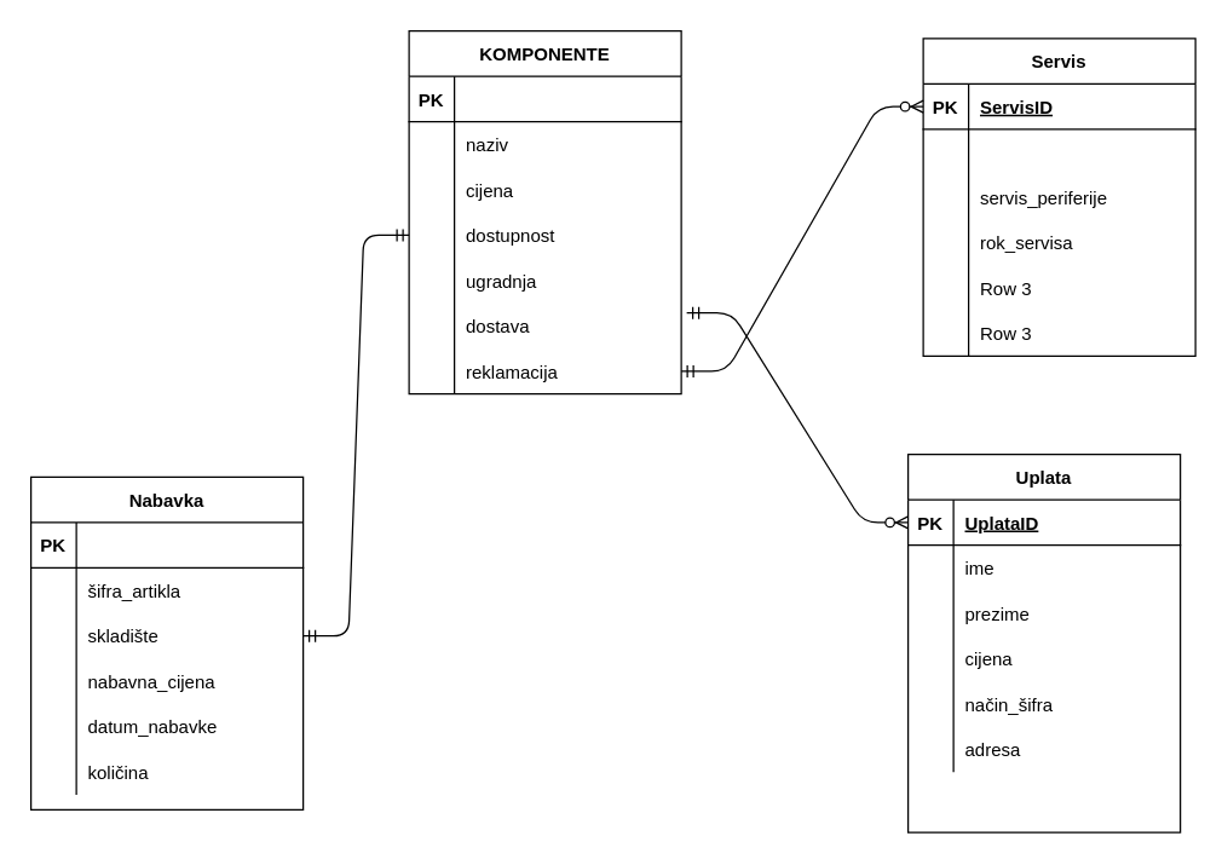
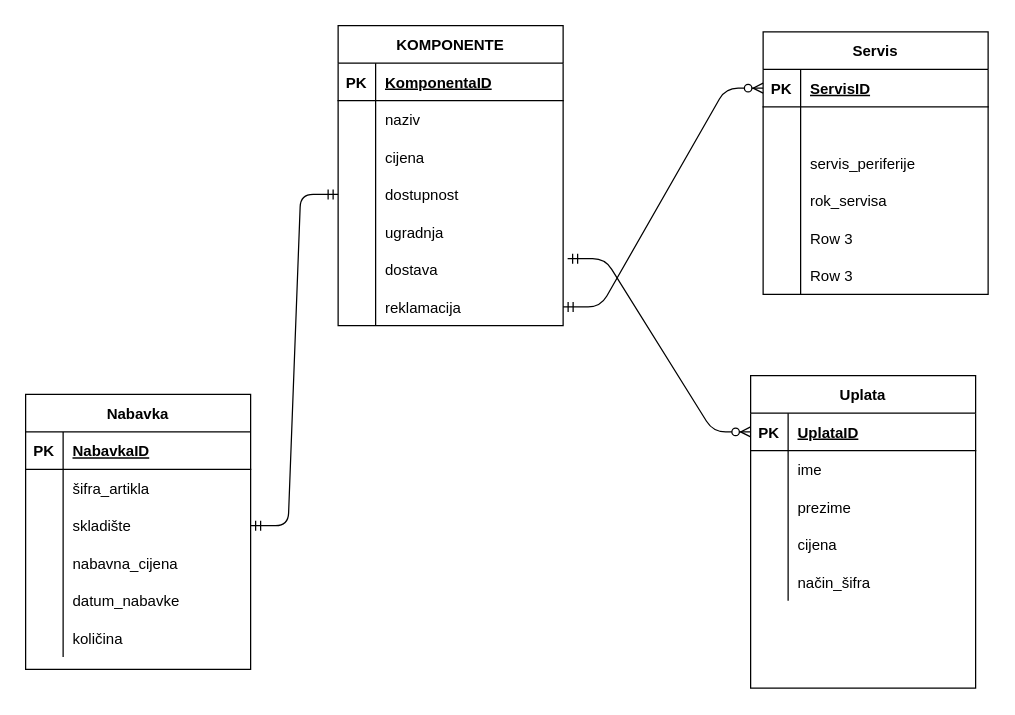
  <mxCell id="0" />
  <mxCell id="1" parent="0" />
  <mxCell id="2" value="Servis" style="shape=table;startSize=30;container=1;collapsible=1;childLayout=tableLayout;fixedRows=1;rowLines=0;fontStyle=1;align=center;resizeLast=1;" parent="1" vertex="1"><mxGeometry x="610" y="25" width="180" height="210" as="geometry" /></mxCell>
  <mxCell id="3" value="" style="shape=partialRectangle;collapsible=0;dropTarget=0;pointerEvents=0;fillColor=none;top=0;left=0;bottom=1;right=0;points=[[0,0.5],[1,0.5]];portConstraint=eastwest;" parent="2" vertex="1"><mxGeometry y="30" width="180" height="30" as="geometry" /></mxCell>
  <mxCell id="4" value="PK" style="shape=partialRectangle;connectable=0;fillColor=none;top=0;left=0;bottom=0;right=0;fontStyle=1;overflow=hidden;" parent="3" vertex="1"><mxGeometry width="30" height="30" as="geometry"><mxRectangle width="30" height="30" as="alternateBounds" /></mxGeometry></mxCell>
  <mxCell id="5" value="ServisID" style="shape=partialRectangle;connectable=0;fillColor=none;top=0;left=0;bottom=0;right=0;align=left;spacingLeft=6;fontStyle=5;overflow=hidden;" parent="3" vertex="1"><mxGeometry x="30" width="150" height="30" as="geometry"><mxRectangle width="150" height="30" as="alternateBounds" /></mxGeometry></mxCell>
  <mxCell id="6" value="" style="shape=partialRectangle;collapsible=0;dropTarget=0;pointerEvents=0;fillColor=none;top=0;left=0;bottom=0;right=0;points=[[0,0.5],[1,0.5]];portConstraint=eastwest;" parent="2" vertex="1"><mxGeometry y="60" width="180" height="30" as="geometry" /></mxCell>
  <mxCell id="7" value="" style="shape=partialRectangle;connectable=0;fillColor=none;top=0;left=0;bottom=0;right=0;editable=1;overflow=hidden;" parent="6" vertex="1"><mxGeometry width="30" height="30" as="geometry"><mxRectangle width="30" height="30" as="alternateBounds" /></mxGeometry></mxCell>
  <mxCell id="8" value="" style="shape=partialRectangle;collapsible=0;dropTarget=0;pointerEvents=0;fillColor=none;top=0;left=0;bottom=0;right=0;points=[[0,0.5],[1,0.5]];portConstraint=eastwest;" parent="2" vertex="1"><mxGeometry y="90" width="180" height="30" as="geometry" /></mxCell>
  <mxCell id="9" value="" style="shape=partialRectangle;connectable=0;fillColor=none;top=0;left=0;bottom=0;right=0;editable=1;overflow=hidden;" parent="8" vertex="1"><mxGeometry width="30" height="30" as="geometry"><mxRectangle width="30" height="30" as="alternateBounds" /></mxGeometry></mxCell>
  <mxCell id="10" value="servis_periferije" style="shape=partialRectangle;connectable=0;fillColor=none;top=0;left=0;bottom=0;right=0;align=left;spacingLeft=6;overflow=hidden;" parent="8" vertex="1"><mxGeometry x="30" width="150" height="30" as="geometry"><mxRectangle width="150" height="30" as="alternateBounds" /></mxGeometry></mxCell>
  <mxCell id="11" value="" style="shape=partialRectangle;collapsible=0;dropTarget=0;pointerEvents=0;fillColor=none;top=0;left=0;bottom=0;right=0;points=[[0,0.5],[1,0.5]];portConstraint=eastwest;" parent="2" vertex="1"><mxGeometry y="120" width="180" height="30" as="geometry" /></mxCell>
  <mxCell id="12" value="" style="shape=partialRectangle;connectable=0;fillColor=none;top=0;left=0;bottom=0;right=0;editable=1;overflow=hidden;" parent="11" vertex="1"><mxGeometry width="30" height="30" as="geometry"><mxRectangle width="30" height="30" as="alternateBounds" /></mxGeometry></mxCell>
  <mxCell id="13" value="rok_servisa" style="shape=partialRectangle;connectable=0;fillColor=none;top=0;left=0;bottom=0;right=0;align=left;spacingLeft=6;overflow=hidden;" parent="11" vertex="1"><mxGeometry x="30" width="150" height="30" as="geometry"><mxRectangle width="150" height="30" as="alternateBounds" /></mxGeometry></mxCell>
  <mxCell id="14" value="" style="shape=partialRectangle;collapsible=0;dropTarget=0;pointerEvents=0;fillColor=none;top=0;left=0;bottom=0;right=0;points=[[0,0.5],[1,0.5]];portConstraint=eastwest;" parent="2" vertex="1"><mxGeometry y="150" width="180" height="30" as="geometry" /></mxCell>
  <mxCell id="15" value="" style="shape=partialRectangle;connectable=0;fillColor=none;top=0;left=0;bottom=0;right=0;editable=1;overflow=hidden;" parent="14" vertex="1"><mxGeometry width="30" height="30" as="geometry"><mxRectangle width="30" height="30" as="alternateBounds" /></mxGeometry></mxCell>
  <mxCell id="16" value="Row 3" style="shape=partialRectangle;connectable=0;fillColor=none;top=0;left=0;bottom=0;right=0;align=left;spacingLeft=6;overflow=hidden;" parent="14" vertex="1"><mxGeometry x="30" width="150" height="30" as="geometry"><mxRectangle width="150" height="30" as="alternateBounds" /></mxGeometry></mxCell>
  <mxCell id="17" value="" style="shape=partialRectangle;collapsible=0;dropTarget=0;pointerEvents=0;fillColor=none;top=0;left=0;bottom=0;right=0;points=[[0,0.5],[1,0.5]];portConstraint=eastwest;" parent="2" vertex="1"><mxGeometry y="180" width="180" height="30" as="geometry" /></mxCell>
  <mxCell id="18" value="" style="shape=partialRectangle;connectable=0;fillColor=none;top=0;left=0;bottom=0;right=0;editable=1;overflow=hidden;" parent="17" vertex="1"><mxGeometry width="30" height="30" as="geometry"><mxRectangle width="30" height="30" as="alternateBounds" /></mxGeometry></mxCell>
  <mxCell id="19" value="Row 3" style="shape=partialRectangle;connectable=0;fillColor=none;top=0;left=0;bottom=0;right=0;align=left;spacingLeft=6;overflow=hidden;" parent="17" vertex="1"><mxGeometry x="30" width="150" height="30" as="geometry"><mxRectangle width="150" height="30" as="alternateBounds" /></mxGeometry></mxCell>
  <mxCell id="20" value="Uplata" style="shape=table;startSize=30;container=1;collapsible=1;childLayout=tableLayout;fixedRows=1;rowLines=0;fontStyle=1;align=center;resizeLast=1;" parent="1" vertex="1"><mxGeometry x="600" y="300" width="180" height="250" as="geometry" /></mxCell>
  <mxCell id="21" value="" style="shape=partialRectangle;collapsible=0;dropTarget=0;pointerEvents=0;fillColor=none;top=0;left=0;bottom=1;right=0;points=[[0,0.5],[1,0.5]];portConstraint=eastwest;" parent="20" vertex="1"><mxGeometry y="30" width="180" height="30" as="geometry" /></mxCell>
  <mxCell id="22" value="PK" style="shape=partialRectangle;connectable=0;fillColor=none;top=0;left=0;bottom=0;right=0;fontStyle=1;overflow=hidden;" parent="21" vertex="1"><mxGeometry width="30" height="30" as="geometry"><mxRectangle width="30" height="30" as="alternateBounds" /></mxGeometry></mxCell>
  <mxCell id="23" value="UplataID" style="shape=partialRectangle;connectable=0;fillColor=none;top=0;left=0;bottom=0;right=0;align=left;spacingLeft=6;fontStyle=5;overflow=hidden;" parent="21" vertex="1"><mxGeometry x="30" width="150" height="30" as="geometry"><mxRectangle width="150" height="30" as="alternateBounds" /></mxGeometry></mxCell>
  <mxCell id="24" value="" style="shape=partialRectangle;collapsible=0;dropTarget=0;pointerEvents=0;fillColor=none;top=0;left=0;bottom=0;right=0;points=[[0,0.5],[1,0.5]];portConstraint=eastwest;" parent="20" vertex="1"><mxGeometry y="60" width="180" height="30" as="geometry" /></mxCell>
  <mxCell id="25" value="" style="shape=partialRectangle;connectable=0;fillColor=none;top=0;left=0;bottom=0;right=0;editable=1;overflow=hidden;" parent="24" vertex="1"><mxGeometry width="30" height="30" as="geometry"><mxRectangle width="30" height="30" as="alternateBounds" /></mxGeometry></mxCell>
  <mxCell id="26" value="ime" style="shape=partialRectangle;connectable=0;fillColor=none;top=0;left=0;bottom=0;right=0;align=left;spacingLeft=6;overflow=hidden;" parent="24" vertex="1"><mxGeometry x="30" width="150" height="30" as="geometry"><mxRectangle width="150" height="30" as="alternateBounds" /></mxGeometry></mxCell>
  <mxCell id="27" value="" style="shape=partialRectangle;collapsible=0;dropTarget=0;pointerEvents=0;fillColor=none;top=0;left=0;bottom=0;right=0;points=[[0,0.5],[1,0.5]];portConstraint=eastwest;" parent="20" vertex="1"><mxGeometry y="90" width="180" height="30" as="geometry" /></mxCell>
  <mxCell id="28" value="" style="shape=partialRectangle;connectable=0;fillColor=none;top=0;left=0;bottom=0;right=0;editable=1;overflow=hidden;" parent="27" vertex="1"><mxGeometry width="30" height="30" as="geometry"><mxRectangle width="30" height="30" as="alternateBounds" /></mxGeometry></mxCell>
  <mxCell id="29" value="prezime" style="shape=partialRectangle;connectable=0;fillColor=none;top=0;left=0;bottom=0;right=0;align=left;spacingLeft=6;overflow=hidden;" parent="27" vertex="1"><mxGeometry x="30" width="150" height="30" as="geometry"><mxRectangle width="150" height="30" as="alternateBounds" /></mxGeometry></mxCell>
  <mxCell id="30" value="" style="shape=partialRectangle;collapsible=0;dropTarget=0;pointerEvents=0;fillColor=none;top=0;left=0;bottom=0;right=0;points=[[0,0.5],[1,0.5]];portConstraint=eastwest;" parent="20" vertex="1"><mxGeometry y="120" width="180" height="30" as="geometry" /></mxCell>
  <mxCell id="31" value="" style="shape=partialRectangle;connectable=0;fillColor=none;top=0;left=0;bottom=0;right=0;editable=1;overflow=hidden;" parent="30" vertex="1"><mxGeometry width="30" height="30" as="geometry"><mxRectangle width="30" height="30" as="alternateBounds" /></mxGeometry></mxCell>
  <mxCell id="32" value="cijena" style="shape=partialRectangle;connectable=0;fillColor=none;top=0;left=0;bottom=0;right=0;align=left;spacingLeft=6;overflow=hidden;" parent="30" vertex="1"><mxGeometry x="30" width="150" height="30" as="geometry"><mxRectangle width="150" height="30" as="alternateBounds" /></mxGeometry></mxCell>
  <mxCell id="33" value="" style="shape=partialRectangle;collapsible=0;dropTarget=0;pointerEvents=0;fillColor=none;top=0;left=0;bottom=0;right=0;points=[[0,0.5],[1,0.5]];portConstraint=eastwest;" parent="20" vertex="1"><mxGeometry y="150" width="180" height="30" as="geometry" /></mxCell>
  <mxCell id="34" value="" style="shape=partialRectangle;connectable=0;fillColor=none;top=0;left=0;bottom=0;right=0;editable=1;overflow=hidden;" parent="33" vertex="1"><mxGeometry width="30" height="30" as="geometry"><mxRectangle width="30" height="30" as="alternateBounds" /></mxGeometry></mxCell>
  <mxCell id="35" value="način_šifra" style="shape=partialRectangle;connectable=0;fillColor=none;top=0;left=0;bottom=0;right=0;align=left;spacingLeft=6;overflow=hidden;" parent="33" vertex="1"><mxGeometry x="30" width="150" height="30" as="geometry"><mxRectangle width="150" height="30" as="alternateBounds" /></mxGeometry></mxCell>
  <mxCell id="36" value="" style="shape=partialRectangle;collapsible=0;dropTarget=0;pointerEvents=0;fillColor=none;top=0;left=0;bottom=0;right=0;points=[[0,0.5],[1,0.5]];portConstraint=eastwest;" parent="20" vertex="1"><mxGeometry y="180" width="180" height="30" as="geometry" /></mxCell>
  <mxCell id="37" value="" style="shape=partialRectangle;connectable=0;fillColor=none;top=0;left=0;bottom=0;right=0;editable=1;overflow=hidden;" parent="36" vertex="1"><mxGeometry width="30" height="30" as="geometry"><mxRectangle width="30" height="30" as="alternateBounds" /></mxGeometry></mxCell>
- <mxCell id="38" value="adresa" style="shape=partialRectangle;connectable=0;fillColor=none;top=0;left=0;bottom=0;right=0;align=left;spacingLeft=6;overflow=hidden;" parent="36" vertex="1"><mxGeometry x="30" width="150" height="30" as="geometry"><mxRectangle width="150" height="30" as="alternateBounds" /></mxGeometry></mxCell>
  <mxCell id="39" value="" style="shape=partialRectangle;collapsible=0;dropTarget=0;pointerEvents=0;fillColor=none;top=0;left=0;bottom=0;right=0;points=[[0,0.5],[1,0.5]];portConstraint=eastwest;" parent="20" vertex="1"><mxGeometry y="210" width="180" height="30" as="geometry" /></mxCell>
  <mxCell id="40" value="" style="shape=partialRectangle;connectable=0;fillColor=none;top=0;left=0;bottom=0;right=0;editable=1;overflow=hidden;" parent="39" vertex="1"><mxGeometry width="30" height="30" as="geometry"><mxRectangle width="30" height="30" as="alternateBounds" /></mxGeometry></mxCell>
  <mxCell id="41" value="Nabavka" style="shape=table;startSize=30;container=1;collapsible=1;childLayout=tableLayout;fixedRows=1;rowLines=0;fontStyle=1;align=center;resizeLast=1;" parent="1" vertex="1"><mxGeometry x="20" y="315" width="180" height="220" as="geometry" /></mxCell>
  <mxCell id="42" value="" style="shape=partialRectangle;collapsible=0;dropTarget=0;pointerEvents=0;fillColor=none;top=0;left=0;bottom=1;right=0;points=[[0,0.5],[1,0.5]];portConstraint=eastwest;" parent="41" vertex="1"><mxGeometry y="30" width="180" height="30" as="geometry" /></mxCell>
  <mxCell id="43" value="PK" style="shape=partialRectangle;connectable=0;fillColor=none;top=0;left=0;bottom=0;right=0;fontStyle=1;overflow=hidden;" parent="42" vertex="1"><mxGeometry width="30" height="30" as="geometry"><mxRectangle width="30" height="30" as="alternateBounds" /></mxGeometry></mxCell>
+ <mxCell id="44" value="NabavkaID" style="shape=partialRectangle;connectable=0;fillColor=none;top=0;left=0;bottom=0;right=0;align=left;spacingLeft=6;fontStyle=5;overflow=hidden;" parent="42" vertex="1"><mxGeometry x="30" width="150" height="30" as="geometry"><mxRectangle width="150" height="30" as="alternateBounds" /></mxGeometry></mxCell>
  <mxCell id="45" value="" style="shape=partialRectangle;collapsible=0;dropTarget=0;pointerEvents=0;fillColor=none;top=0;left=0;bottom=0;right=0;points=[[0,0.5],[1,0.5]];portConstraint=eastwest;" parent="41" vertex="1"><mxGeometry y="60" width="180" height="30" as="geometry" /></mxCell>
  <mxCell id="46" value="" style="shape=partialRectangle;connectable=0;fillColor=none;top=0;left=0;bottom=0;right=0;editable=1;overflow=hidden;" parent="45" vertex="1"><mxGeometry width="30" height="30" as="geometry"><mxRectangle width="30" height="30" as="alternateBounds" /></mxGeometry></mxCell>
  <mxCell id="47" value="šifra_artikla" style="shape=partialRectangle;connectable=0;fillColor=none;top=0;left=0;bottom=0;right=0;align=left;spacingLeft=6;overflow=hidden;" parent="45" vertex="1"><mxGeometry x="30" width="150" height="30" as="geometry"><mxRectangle width="150" height="30" as="alternateBounds" /></mxGeometry></mxCell>
  <mxCell id="48" value="" style="shape=partialRectangle;collapsible=0;dropTarget=0;pointerEvents=0;fillColor=none;top=0;left=0;bottom=0;right=0;points=[[0,0.5],[1,0.5]];portConstraint=eastwest;" parent="41" vertex="1"><mxGeometry y="90" width="180" height="30" as="geometry" /></mxCell>
  <mxCell id="49" value="" style="shape=partialRectangle;connectable=0;fillColor=none;top=0;left=0;bottom=0;right=0;editable=1;overflow=hidden;" parent="48" vertex="1"><mxGeometry width="30" height="30" as="geometry"><mxRectangle width="30" height="30" as="alternateBounds" /></mxGeometry></mxCell>
  <mxCell id="50" value="skladište" style="shape=partialRectangle;connectable=0;fillColor=none;top=0;left=0;bottom=0;right=0;align=left;spacingLeft=6;overflow=hidden;" parent="48" vertex="1"><mxGeometry x="30" width="150" height="30" as="geometry"><mxRectangle width="150" height="30" as="alternateBounds" /></mxGeometry></mxCell>
  <mxCell id="51" value="" style="shape=partialRectangle;collapsible=0;dropTarget=0;pointerEvents=0;fillColor=none;top=0;left=0;bottom=0;right=0;points=[[0,0.5],[1,0.5]];portConstraint=eastwest;" parent="41" vertex="1"><mxGeometry y="120" width="180" height="30" as="geometry" /></mxCell>
  <mxCell id="52" value="" style="shape=partialRectangle;connectable=0;fillColor=none;top=0;left=0;bottom=0;right=0;editable=1;overflow=hidden;" parent="51" vertex="1"><mxGeometry width="30" height="30" as="geometry"><mxRectangle width="30" height="30" as="alternateBounds" /></mxGeometry></mxCell>
  <mxCell id="53" value="nabavna_cijena" style="shape=partialRectangle;connectable=0;fillColor=none;top=0;left=0;bottom=0;right=0;align=left;spacingLeft=6;overflow=hidden;" parent="51" vertex="1"><mxGeometry x="30" width="150" height="30" as="geometry"><mxRectangle width="150" height="30" as="alternateBounds" /></mxGeometry></mxCell>
  <mxCell id="54" value="" style="shape=partialRectangle;collapsible=0;dropTarget=0;pointerEvents=0;fillColor=none;top=0;left=0;bottom=0;right=0;points=[[0,0.5],[1,0.5]];portConstraint=eastwest;" parent="41" vertex="1"><mxGeometry y="150" width="180" height="30" as="geometry" /></mxCell>
  <mxCell id="55" value="" style="shape=partialRectangle;connectable=0;fillColor=none;top=0;left=0;bottom=0;right=0;editable=1;overflow=hidden;" parent="54" vertex="1"><mxGeometry width="30" height="30" as="geometry"><mxRectangle width="30" height="30" as="alternateBounds" /></mxGeometry></mxCell>
  <mxCell id="56" value="datum_nabavke" style="shape=partialRectangle;connectable=0;fillColor=none;top=0;left=0;bottom=0;right=0;align=left;spacingLeft=6;overflow=hidden;" parent="54" vertex="1"><mxGeometry x="30" width="150" height="30" as="geometry"><mxRectangle width="150" height="30" as="alternateBounds" /></mxGeometry></mxCell>
  <mxCell id="57" value="" style="shape=partialRectangle;collapsible=0;dropTarget=0;pointerEvents=0;fillColor=none;top=0;left=0;bottom=0;right=0;points=[[0,0.5],[1,0.5]];portConstraint=eastwest;" parent="41" vertex="1"><mxGeometry y="180" width="180" height="30" as="geometry" /></mxCell>
  <mxCell id="58" value="" style="shape=partialRectangle;connectable=0;fillColor=none;top=0;left=0;bottom=0;right=0;editable=1;overflow=hidden;" parent="57" vertex="1"><mxGeometry width="30" height="30" as="geometry"><mxRectangle width="30" height="30" as="alternateBounds" /></mxGeometry></mxCell>
  <mxCell id="59" value="količina" style="shape=partialRectangle;connectable=0;fillColor=none;top=0;left=0;bottom=0;right=0;align=left;spacingLeft=6;overflow=hidden;" parent="57" vertex="1"><mxGeometry x="30" width="150" height="30" as="geometry"><mxRectangle width="150" height="30" as="alternateBounds" /></mxGeometry></mxCell>
  <mxCell id="60" value="" style="shape=partialRectangle;collapsible=0;dropTarget=0;pointerEvents=0;fillColor=none;top=0;left=0;bottom=0;right=0;points=[[0,0.5],[1,0.5]];portConstraint=eastwest;" parent="1" vertex="1"><mxGeometry x="70" y="180" width="190" height="30" as="geometry" /></mxCell>
  <mxCell id="61" value="&#10;&#10;" style="shape=partialRectangle;connectable=0;fillColor=none;top=0;left=0;bottom=0;right=0;editable=1;overflow=hidden;" parent="60" vertex="1"><mxGeometry width="30" height="30" as="geometry"><mxRectangle width="30" height="30" as="alternateBounds" /></mxGeometry></mxCell>
  <mxCell id="62" value="KOMPONENTE" style="shape=table;startSize=30;container=1;collapsible=1;childLayout=tableLayout;fixedRows=1;rowLines=0;fontStyle=1;align=center;resizeLast=1;" parent="1" vertex="1"><mxGeometry x="270" y="20" width="180" height="240" as="geometry" /></mxCell>
  <mxCell id="63" value="" style="shape=partialRectangle;collapsible=0;dropTarget=0;pointerEvents=0;fillColor=none;top=0;left=0;bottom=1;right=0;points=[[0,0.5],[1,0.5]];portConstraint=eastwest;" parent="62" vertex="1"><mxGeometry y="30" width="180" height="30" as="geometry" /></mxCell>
  <mxCell id="64" value="PK" style="shape=partialRectangle;connectable=0;fillColor=none;top=0;left=0;bottom=0;right=0;fontStyle=1;overflow=hidden;" parent="63" vertex="1"><mxGeometry width="30" height="30" as="geometry"><mxRectangle width="30" height="30" as="alternateBounds" /></mxGeometry></mxCell>
+ <mxCell id="65" value="KomponentaID" style="shape=partialRectangle;connectable=0;fillColor=none;top=0;left=0;bottom=0;right=0;align=left;spacingLeft=6;fontStyle=5;overflow=hidden;" parent="63" vertex="1"><mxGeometry x="30" width="150" height="30" as="geometry"><mxRectangle width="150" height="30" as="alternateBounds" /></mxGeometry></mxCell>
  <mxCell id="66" value="" style="shape=partialRectangle;collapsible=0;dropTarget=0;pointerEvents=0;fillColor=none;top=0;left=0;bottom=0;right=0;points=[[0,0.5],[1,0.5]];portConstraint=eastwest;" parent="62" vertex="1"><mxGeometry y="60" width="180" height="30" as="geometry" /></mxCell>
  <mxCell id="67" value="" style="shape=partialRectangle;connectable=0;fillColor=none;top=0;left=0;bottom=0;right=0;editable=1;overflow=hidden;" parent="66" vertex="1"><mxGeometry width="30" height="30" as="geometry"><mxRectangle width="30" height="30" as="alternateBounds" /></mxGeometry></mxCell>
  <mxCell id="68" value="naziv" style="shape=partialRectangle;connectable=0;fillColor=none;top=0;left=0;bottom=0;right=0;align=left;spacingLeft=6;overflow=hidden;" parent="66" vertex="1"><mxGeometry x="30" width="150" height="30" as="geometry"><mxRectangle width="150" height="30" as="alternateBounds" /></mxGeometry></mxCell>
  <mxCell id="69" value="" style="shape=partialRectangle;collapsible=0;dropTarget=0;pointerEvents=0;fillColor=none;top=0;left=0;bottom=0;right=0;points=[[0,0.5],[1,0.5]];portConstraint=eastwest;" parent="62" vertex="1"><mxGeometry y="90" width="180" height="30" as="geometry" /></mxCell>
  <mxCell id="70" value="" style="shape=partialRectangle;connectable=0;fillColor=none;top=0;left=0;bottom=0;right=0;editable=1;overflow=hidden;" parent="69" vertex="1"><mxGeometry width="30" height="30" as="geometry"><mxRectangle width="30" height="30" as="alternateBounds" /></mxGeometry></mxCell>
  <mxCell id="71" value="cijena" style="shape=partialRectangle;connectable=0;fillColor=none;top=0;left=0;bottom=0;right=0;align=left;spacingLeft=6;overflow=hidden;" parent="69" vertex="1"><mxGeometry x="30" width="150" height="30" as="geometry"><mxRectangle width="150" height="30" as="alternateBounds" /></mxGeometry></mxCell>
  <mxCell id="72" value="" style="shape=partialRectangle;collapsible=0;dropTarget=0;pointerEvents=0;fillColor=none;top=0;left=0;bottom=0;right=0;points=[[0,0.5],[1,0.5]];portConstraint=eastwest;" parent="62" vertex="1"><mxGeometry y="120" width="180" height="30" as="geometry" /></mxCell>
  <mxCell id="73" value="" style="shape=partialRectangle;connectable=0;fillColor=none;top=0;left=0;bottom=0;right=0;editable=1;overflow=hidden;" parent="72" vertex="1"><mxGeometry width="30" height="30" as="geometry"><mxRectangle width="30" height="30" as="alternateBounds" /></mxGeometry></mxCell>
  <mxCell id="74" value="dostupnost" style="shape=partialRectangle;connectable=0;fillColor=none;top=0;left=0;bottom=0;right=0;align=left;spacingLeft=6;overflow=hidden;" parent="72" vertex="1"><mxGeometry x="30" width="150" height="30" as="geometry"><mxRectangle width="150" height="30" as="alternateBounds" /></mxGeometry></mxCell>
  <mxCell id="75" value="" style="shape=partialRectangle;collapsible=0;dropTarget=0;pointerEvents=0;fillColor=none;top=0;left=0;bottom=0;right=0;points=[[0,0.5],[1,0.5]];portConstraint=eastwest;" parent="62" vertex="1"><mxGeometry y="150" width="180" height="30" as="geometry" /></mxCell>
  <mxCell id="76" value="" style="shape=partialRectangle;connectable=0;fillColor=none;top=0;left=0;bottom=0;right=0;editable=1;overflow=hidden;" parent="75" vertex="1"><mxGeometry width="30" height="30" as="geometry"><mxRectangle width="30" height="30" as="alternateBounds" /></mxGeometry></mxCell>
  <mxCell id="77" value="ugradnja" style="shape=partialRectangle;connectable=0;fillColor=none;top=0;left=0;bottom=0;right=0;align=left;spacingLeft=6;overflow=hidden;" parent="75" vertex="1"><mxGeometry x="30" width="150" height="30" as="geometry"><mxRectangle width="150" height="30" as="alternateBounds" /></mxGeometry></mxCell>
  <mxCell id="78" value="" style="shape=partialRectangle;collapsible=0;dropTarget=0;pointerEvents=0;fillColor=none;top=0;left=0;bottom=0;right=0;points=[[0,0.5],[1,0.5]];portConstraint=eastwest;" parent="62" vertex="1"><mxGeometry y="180" width="180" height="30" as="geometry" /></mxCell>
  <mxCell id="79" value="" style="shape=partialRectangle;connectable=0;fillColor=none;top=0;left=0;bottom=0;right=0;editable=1;overflow=hidden;" parent="78" vertex="1"><mxGeometry width="30" height="30" as="geometry"><mxRectangle width="30" height="30" as="alternateBounds" /></mxGeometry></mxCell>
  <mxCell id="80" value="dostava" style="shape=partialRectangle;connectable=0;fillColor=none;top=0;left=0;bottom=0;right=0;align=left;spacingLeft=6;overflow=hidden;" parent="78" vertex="1"><mxGeometry x="30" width="150" height="30" as="geometry"><mxRectangle width="150" height="30" as="alternateBounds" /></mxGeometry></mxCell>
  <mxCell id="81" value="" style="shape=partialRectangle;collapsible=0;dropTarget=0;pointerEvents=0;fillColor=none;top=0;left=0;bottom=0;right=0;points=[[0,0.5],[1,0.5]];portConstraint=eastwest;" parent="62" vertex="1"><mxGeometry y="210" width="180" height="30" as="geometry" /></mxCell>
  <mxCell id="82" value="" style="shape=partialRectangle;connectable=0;fillColor=none;top=0;left=0;bottom=0;right=0;editable=1;overflow=hidden;" parent="81" vertex="1"><mxGeometry width="30" height="30" as="geometry"><mxRectangle width="30" height="30" as="alternateBounds" /></mxGeometry></mxCell>
  <mxCell id="83" value="reklamacija" style="shape=partialRectangle;connectable=0;fillColor=none;top=0;left=0;bottom=0;right=0;align=left;spacingLeft=6;overflow=hidden;" parent="81" vertex="1"><mxGeometry x="30" width="150" height="30" as="geometry"><mxRectangle width="150" height="30" as="alternateBounds" /></mxGeometry></mxCell>
  <mxCell id="84" value="" style="edgeStyle=entityRelationEdgeStyle;fontSize=12;html=1;endArrow=ERmandOne;startArrow=ERmandOne;entryX=0;entryY=0.5;entryDx=0;entryDy=0;exitX=1;exitY=0.5;exitDx=0;exitDy=0;" parent="1" source="48" target="72" edge="1"><mxGeometry width="100" height="100" relative="1" as="geometry"><mxPoint x="230" y="410" as="sourcePoint" /><mxPoint x="310" y="180" as="targetPoint" /></mxGeometry></mxCell>
  <mxCell id="85" value="" style="edgeStyle=entityRelationEdgeStyle;fontSize=12;html=1;endArrow=ERzeroToMany;startArrow=ERmandOne;exitX=1;exitY=0.5;exitDx=0;exitDy=0;" parent="1" source="81" edge="1"><mxGeometry width="100" height="100" relative="1" as="geometry"><mxPoint x="510" y="170" as="sourcePoint" /><mxPoint x="610" y="70" as="targetPoint" /></mxGeometry></mxCell>
  <mxCell id="86" value="" style="edgeStyle=entityRelationEdgeStyle;fontSize=12;html=1;endArrow=ERzeroToMany;startArrow=ERmandOne;entryX=0;entryY=0.5;entryDx=0;entryDy=0;exitX=1.02;exitY=0.215;exitDx=0;exitDy=0;exitPerimeter=0;" edge="1" parent="1" source="78" target="21"><mxGeometry width="100" height="100" relative="1" as="geometry"><mxPoint x="510" y="210" as="sourcePoint" /><mxPoint x="630" y="330" as="targetPoint" /></mxGeometry></mxCell>
